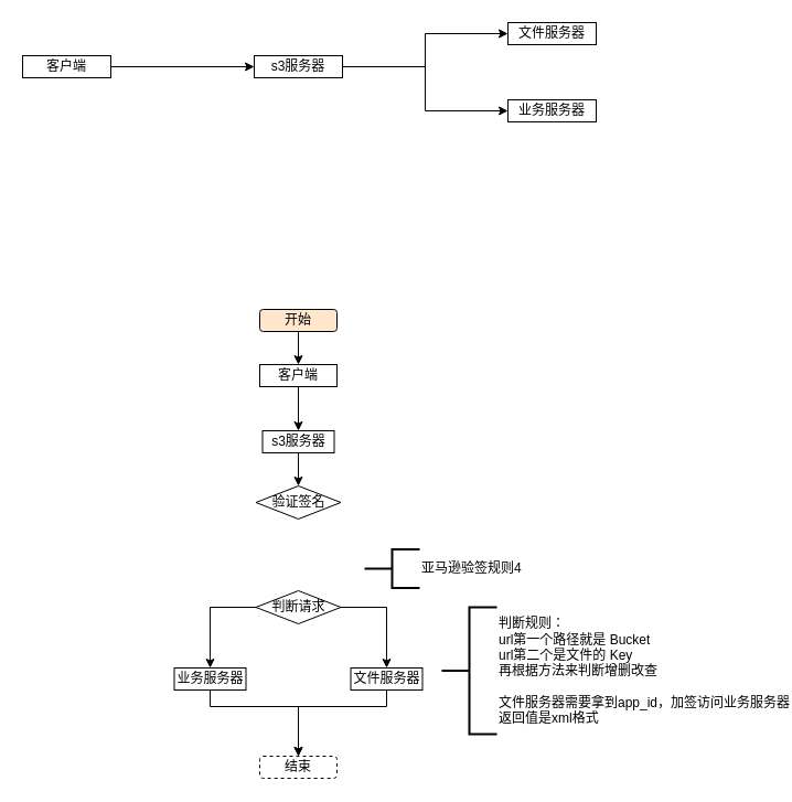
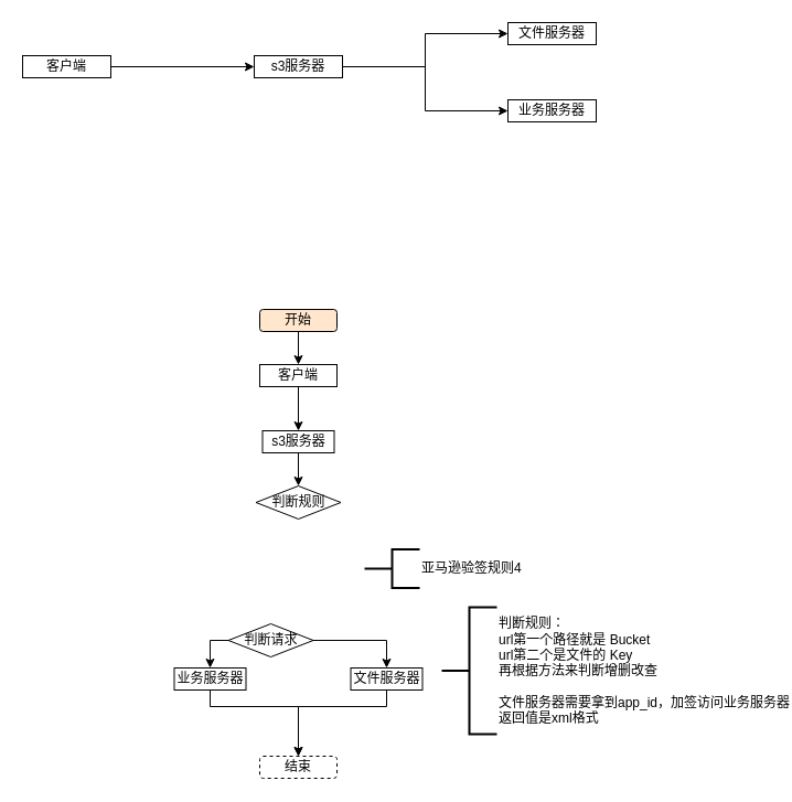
  <mxCell id="0" />
  <mxCell id="1" parent="0" />
  <mxCell id="2" style="edgeStyle=orthogonalEdgeStyle;rounded=0;orthogonalLoop=1;jettySize=auto;html=1;entryX=0;entryY=0.5;entryDx=0;entryDy=0;" edge="1" parent="1" source="3" target="6"><mxGeometry relative="1" as="geometry" /></mxCell>
  <mxCell id="3" value="客户端" style="rounded=0;whiteSpace=wrap;html=1;" vertex="1" parent="1"><mxGeometry x="20" y="50" width="80" height="20" as="geometry" /></mxCell>
  <mxCell id="4" style="edgeStyle=orthogonalEdgeStyle;rounded=0;orthogonalLoop=1;jettySize=auto;html=1;entryX=0;entryY=0.5;entryDx=0;entryDy=0;" edge="1" parent="1" source="6" target="7"><mxGeometry relative="1" as="geometry" /></mxCell>
  <mxCell id="5" style="edgeStyle=orthogonalEdgeStyle;rounded=0;orthogonalLoop=1;jettySize=auto;html=1;entryX=0;entryY=0.5;entryDx=0;entryDy=0;" edge="1" parent="1" source="6" target="8"><mxGeometry relative="1" as="geometry" /></mxCell>
  <mxCell id="6" value="s3服务器" style="rounded=0;whiteSpace=wrap;html=1;" vertex="1" parent="1"><mxGeometry x="230" y="50" width="80" height="20" as="geometry" /></mxCell>
  <mxCell id="7" value="文件服务器" style="rounded=0;whiteSpace=wrap;html=1;" vertex="1" parent="1"><mxGeometry x="460" y="20" width="80" height="20" as="geometry" /></mxCell>
  <mxCell id="8" value="业务服务器" style="rounded=0;whiteSpace=wrap;html=1;" vertex="1" parent="1"><mxGeometry x="460" y="90" width="80" height="20" as="geometry" /></mxCell>
  <mxCell id="9" style="edgeStyle=orthogonalEdgeStyle;rounded=0;orthogonalLoop=1;jettySize=auto;html=1;exitX=0.5;exitY=1;exitDx=0;exitDy=0;entryX=0.5;entryY=0;entryDx=0;entryDy=0;" edge="1" parent="1" source="10" target="12"><mxGeometry relative="1" as="geometry" /></mxCell>
  <mxCell id="10" value="开始" style="rounded=1;whiteSpace=wrap;html=1;fillColor=#ffe6cc;" vertex="1" parent="1"><mxGeometry x="235" y="280" width="70" height="20" as="geometry" /></mxCell>
  <mxCell id="11" style="edgeStyle=orthogonalEdgeStyle;rounded=0;orthogonalLoop=1;jettySize=auto;html=1;exitX=0.5;exitY=1;exitDx=0;exitDy=0;" edge="1" parent="1" source="12" target="14"><mxGeometry relative="1" as="geometry" /></mxCell>
  <mxCell id="12" value="客户端" style="rounded=0;whiteSpace=wrap;html=1;" vertex="1" parent="1"><mxGeometry x="235" y="330" width="70" height="20" as="geometry" /></mxCell>
  <mxCell id="13" style="edgeStyle=orthogonalEdgeStyle;rounded=0;orthogonalLoop=1;jettySize=auto;html=1;exitX=0.5;exitY=1;exitDx=0;exitDy=0;entryX=0.5;entryY=0;entryDx=0;entryDy=0;" edge="1" parent="1" source="14" target="15"><mxGeometry relative="1" as="geometry" /></mxCell>
  <mxCell id="14" value="s3服务器" style="rounded=0;whiteSpace=wrap;html=1;" vertex="1" parent="1"><mxGeometry x="237.5" y="390" width="65" height="20" as="geometry" /></mxCell>
- <mxCell id="15" value="验证签名" style="rhombus;whiteSpace=wrap;html=1;" vertex="1" parent="1"><mxGeometry x="231.5" y="440" width="77" height="30" as="geometry" /></mxCell>
+ <mxCell id="15" value="判断规则" style="rhombus;whiteSpace=wrap;html=1;" vertex="1" parent="1"><mxGeometry x="231.5" y="440" width="77" height="30" as="geometry" /></mxCell>
  <mxCell id="16" style="edgeStyle=orthogonalEdgeStyle;rounded=0;orthogonalLoop=1;jettySize=auto;html=1;exitX=0;exitY=0.5;exitDx=0;exitDy=0;entryX=0.5;entryY=0;entryDx=0;entryDy=0;" edge="1" parent="1" source="18" target="20"><mxGeometry relative="1" as="geometry" /></mxCell>
  <mxCell id="17" style="edgeStyle=orthogonalEdgeStyle;rounded=0;orthogonalLoop=1;jettySize=auto;html=1;exitX=1;exitY=0.5;exitDx=0;exitDy=0;" edge="1" parent="1" source="18" target="22"><mxGeometry relative="1" as="geometry" /></mxCell>
- <mxCell id="18" value="判断请求" style="rhombus;whiteSpace=wrap;html=1;" vertex="1" parent="1"><mxGeometry x="231.5" y="535" width="77" height="30" as="geometry" /></mxCell>
+ <mxCell id="18" value="判断请求" style="rhombus;whiteSpace=wrap;html=1;" vertex="1" parent="1"><mxGeometry x="206.5" y="565" width="77" height="30" as="geometry" /></mxCell>
  <mxCell id="19" style="edgeStyle=orthogonalEdgeStyle;rounded=0;orthogonalLoop=1;jettySize=auto;html=1;entryX=0.5;entryY=0;entryDx=0;entryDy=0;" edge="1" parent="1" source="20" target="23"><mxGeometry relative="1" as="geometry"><Array as="points"><mxPoint x="190" y="640" /><mxPoint x="270" y="640" /></Array></mxGeometry></mxCell>
  <mxCell id="20" value="业务服务器" style="rounded=0;whiteSpace=wrap;html=1;" vertex="1" parent="1"><mxGeometry x="157.5" y="605" width="65" height="20" as="geometry" /></mxCell>
  <mxCell id="21" style="edgeStyle=orthogonalEdgeStyle;rounded=0;orthogonalLoop=1;jettySize=auto;html=1;" edge="1" parent="1" source="22" target="23"><mxGeometry relative="1" as="geometry"><Array as="points"><mxPoint x="350" y="640" /><mxPoint x="270" y="640" /></Array></mxGeometry></mxCell>
  <mxCell id="22" value="文件服务器" style="rounded=0;whiteSpace=wrap;html=1;" vertex="1" parent="1"><mxGeometry x="317.5" y="605" width="65" height="20" as="geometry" /></mxCell>
  <mxCell id="23" value="结束" style="rounded=1;whiteSpace=wrap;html=1;dashed=1;" vertex="1" parent="1"><mxGeometry x="235" y="685" width="70" height="20" as="geometry" /></mxCell>
  <mxCell id="24" value="亚马逊验签规则4&lt;br&gt;" style="strokeWidth=2;html=1;shape=mxgraph.flowchart.annotation_2;align=left;labelPosition=right;pointerEvents=1;" vertex="1" parent="1"><mxGeometry x="330" y="497.5" width="50" height="35" as="geometry" /></mxCell>
  <mxCell id="25" value="判断规则：&lt;br&gt;url第一个路径就是 Bucket&lt;br&gt;url第二个是文件的 Key&lt;br&gt;再根据方法来判断增删改查&lt;br&gt;&lt;br&gt;文件服务器需要拿到app_id，加签访问业务服务器&lt;br&gt;返回值是xml格式" style="strokeWidth=2;html=1;shape=mxgraph.flowchart.annotation_2;align=left;labelPosition=right;pointerEvents=1;" vertex="1" parent="1"><mxGeometry x="400" y="550" width="50" height="115" as="geometry" /></mxCell>
